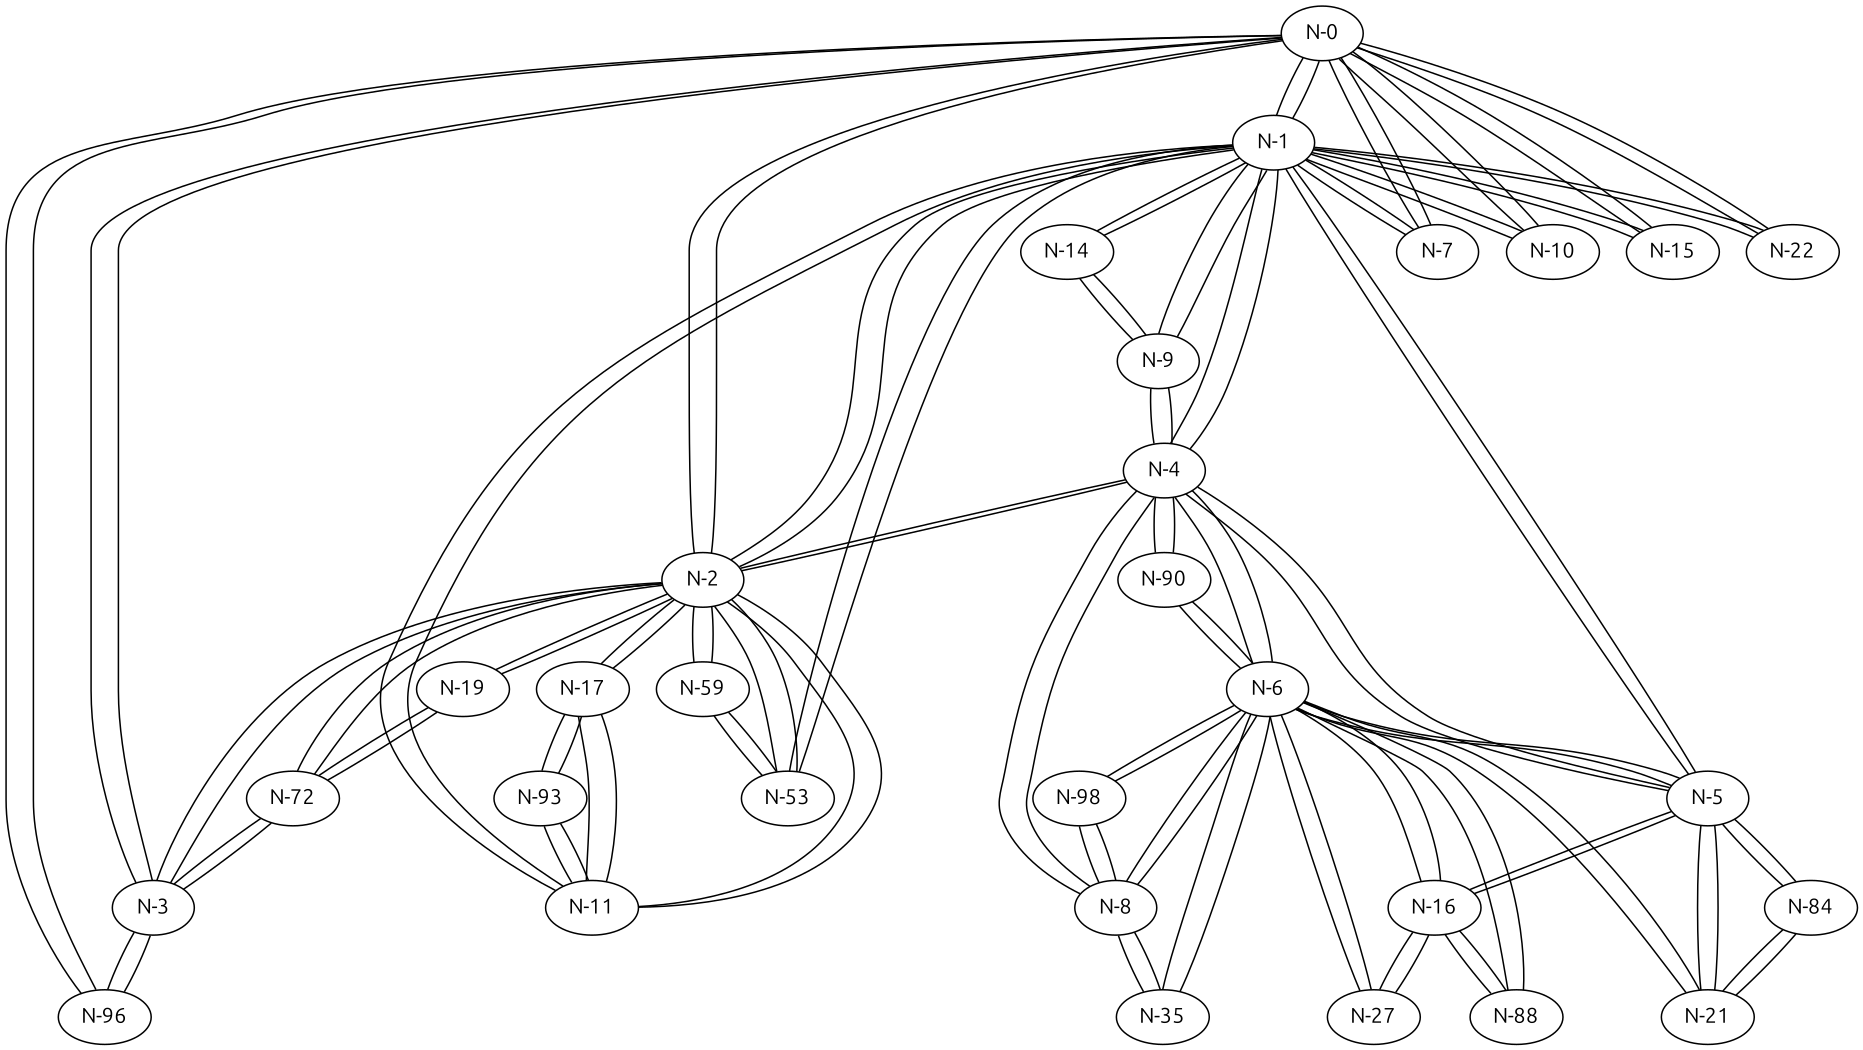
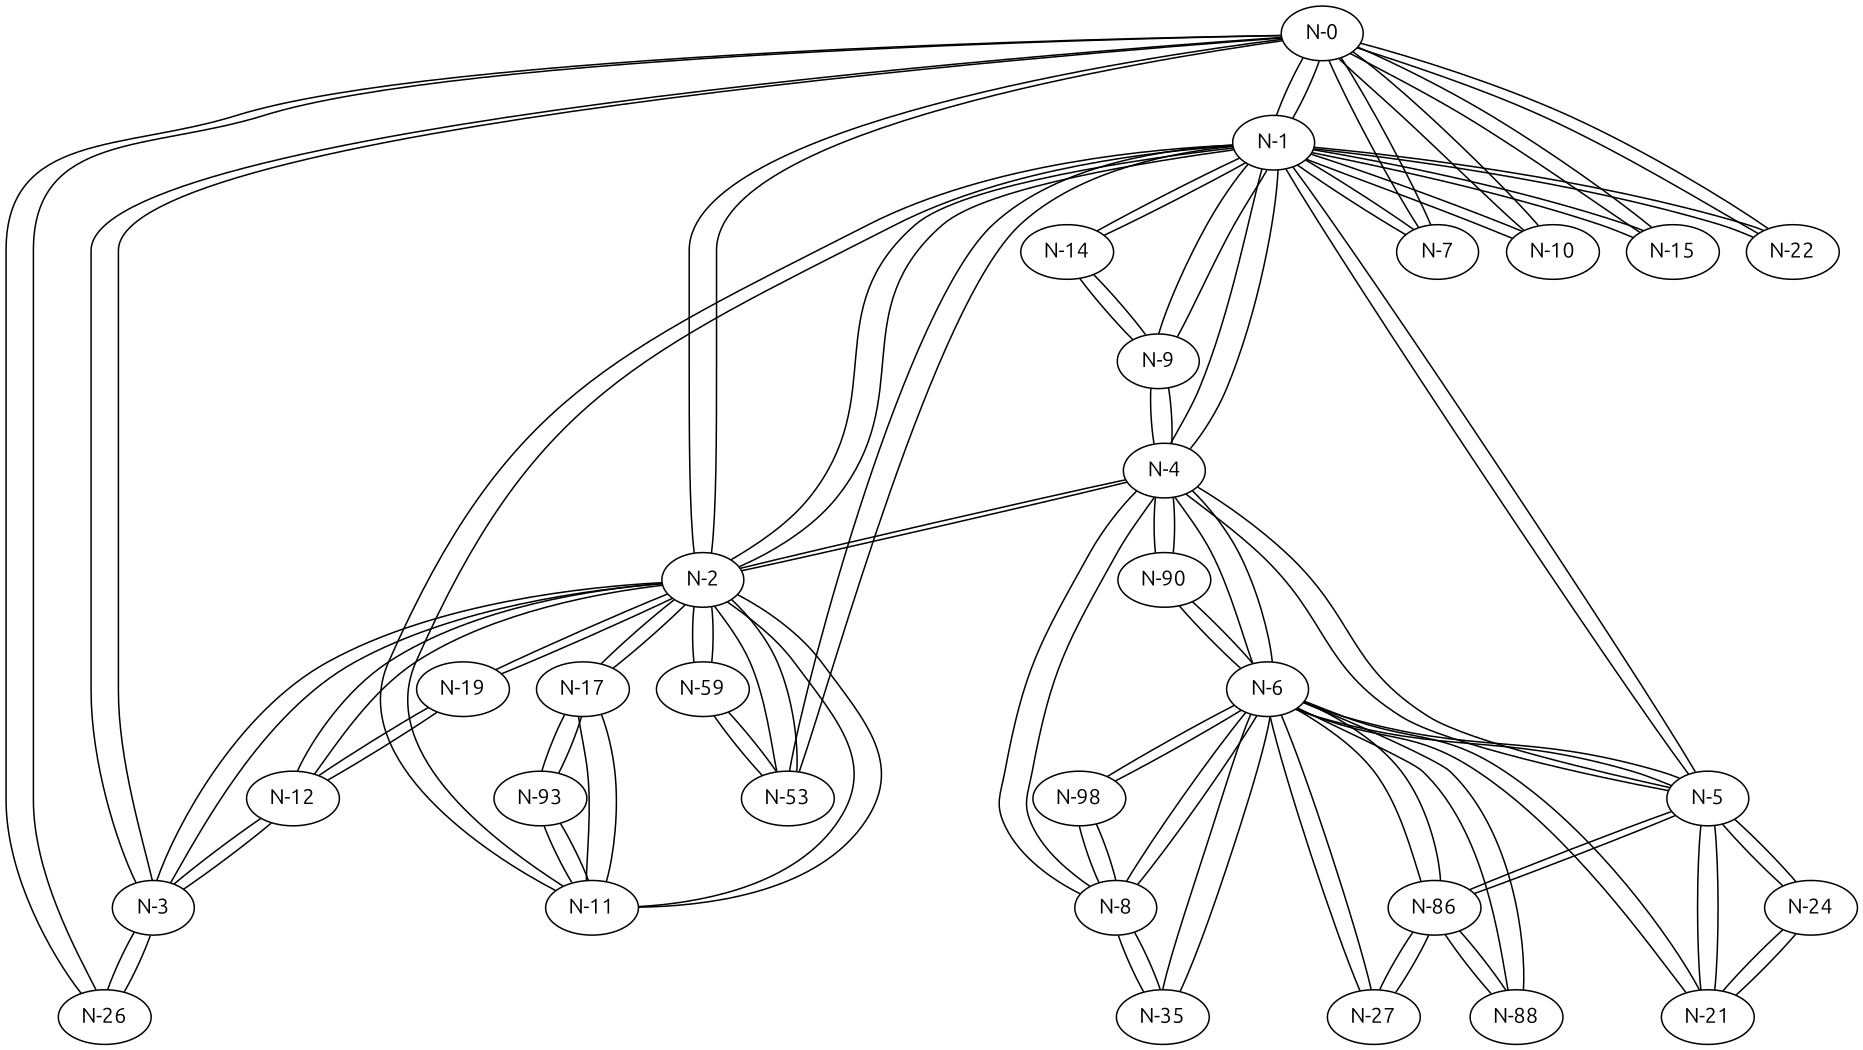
  graph {
    fontname=Ubuntu
    node [fontname=Ubuntu]
    edge [fontname=Ubuntu]
    "N-0"
    "N-1"
    "N-2"
    "N-3"
    "N-7"
    "N-10"
    "N-15"
    "N-22"
-   "N-26" [label="N-96"]
+   "N-26"
    "N-4"
    "N-5"
    "N-9"
    "N-11"
    n14 [label="N-53"]
    "N-14"
-   "N-12" [label="N-72"]
+   "N-12"
    "N-17"
    "N-19"
    n19 [label="N-59"]
    "N-6"
    "N-8"
    n22 [label="N-90"]
-   "N-16"
+   "N-16" [label="N-86"]
    "N-21"
-   "N-24" [label="N-84"]
+   "N-24"
    n26 [label="N-93"]
    n27 [label="N-88"]
    n28 [label="N-35"]
    "N-27"
    n30 [label="N-98"]
    "N-0" -- "N-1"
    "N-0" -- "N-2"
    "N-0" -- "N-3"
    "N-0" -- "N-7"
    "N-0" -- "N-10"
    "N-0" -- "N-15"
    "N-0" -- "N-22"
    "N-0" -- "N-26"
    "N-1" -- "N-0"
    "N-1" -- "N-2"
    "N-1" -- "N-7"
    "N-1" -- "N-10"
    "N-1" -- "N-15"
    "N-1" -- "N-22"
    "N-1" -- "N-4"
    "N-1" -- "N-5"
    "N-1" -- "N-9"
    "N-1" -- "N-11"
    "N-1" -- n14
    "N-1" -- "N-14"
    "N-2" -- "N-0"
    "N-2" -- "N-1"
    "N-2" -- "N-3"
    "N-2" -- "N-4"
    "N-2" -- "N-11"
    "N-2" -- n14
    "N-2" -- "N-12"
    "N-2" -- "N-17"
    "N-2" -- "N-19"
    "N-2" -- n19
    "N-3" -- "N-0"
    "N-3" -- "N-2"
    "N-3" -- "N-26"
    "N-3" -- "N-12"
    "N-7" -- "N-0"
    "N-7" -- "N-1"
    "N-10" -- "N-0"
    "N-10" -- "N-1"
    "N-15" -- "N-0"
    "N-15" -- "N-1"
    "N-22" -- "N-0"
    "N-22" -- "N-1"
    "N-26" -- "N-0"
    "N-26" -- "N-3"
    "N-4" -- "N-1"
    "N-4" -- "N-2"
    "N-4" -- "N-5"
    "N-4" -- "N-9"
    "N-4" -- "N-6"
    "N-4" -- "N-8"
    "N-4" -- n22
    "N-5" -- "N-1"
    "N-5" -- "N-4"
    "N-5" -- "N-6"
    "N-5" -- "N-16"
    "N-5" -- "N-21"
    "N-5" -- "N-24"
    "N-9" -- "N-1"
    "N-9" -- "N-4"
    "N-9" -- "N-14"
    "N-11" -- "N-1"
    "N-11" -- "N-2"
    "N-11" -- "N-17"
    "N-11" -- n26
    n14 -- "N-1"
    n14 -- "N-2"
    n14 -- n19
    "N-14" -- "N-1"
    "N-14" -- "N-9"
    "N-12" -- "N-2"
    "N-12" -- "N-3"
    "N-12" -- "N-19"
    "N-17" -- "N-2"
    "N-17" -- "N-11"
    "N-17" -- n26
    "N-19" -- "N-2"
    "N-19" -- "N-12"
    n19 -- "N-2"
    n19 -- n14
    "N-6" -- "N-4"
    "N-6" -- "N-5"
    "N-6" -- "N-8"
    "N-6" -- n22
    "N-6" -- "N-16"
    "N-6" -- "N-21"
    "N-6" -- n27
    "N-6" -- n28
    "N-6" -- "N-27"
    "N-6" -- n30
    "N-8" -- "N-4"
    "N-8" -- "N-6"
    "N-8" -- n28
    "N-8" -- n30
    n22 -- "N-4"
    n22 -- "N-6"
    "N-16" -- "N-5"
    "N-16" -- "N-6"
    "N-16" -- n27
    "N-16" -- "N-27"
    "N-21" -- "N-5"
    "N-21" -- "N-6"
    "N-21" -- "N-24"
    "N-24" -- "N-5"
    "N-24" -- "N-21"
    n26 -- "N-11"
    n26 -- "N-17"
    n27 -- "N-6"
    n27 -- "N-16"
    n28 -- "N-6"
    n28 -- "N-8"
    "N-27" -- "N-6"
    "N-27" -- "N-16"
    n30 -- "N-6"
    n30 -- "N-8"
  }
